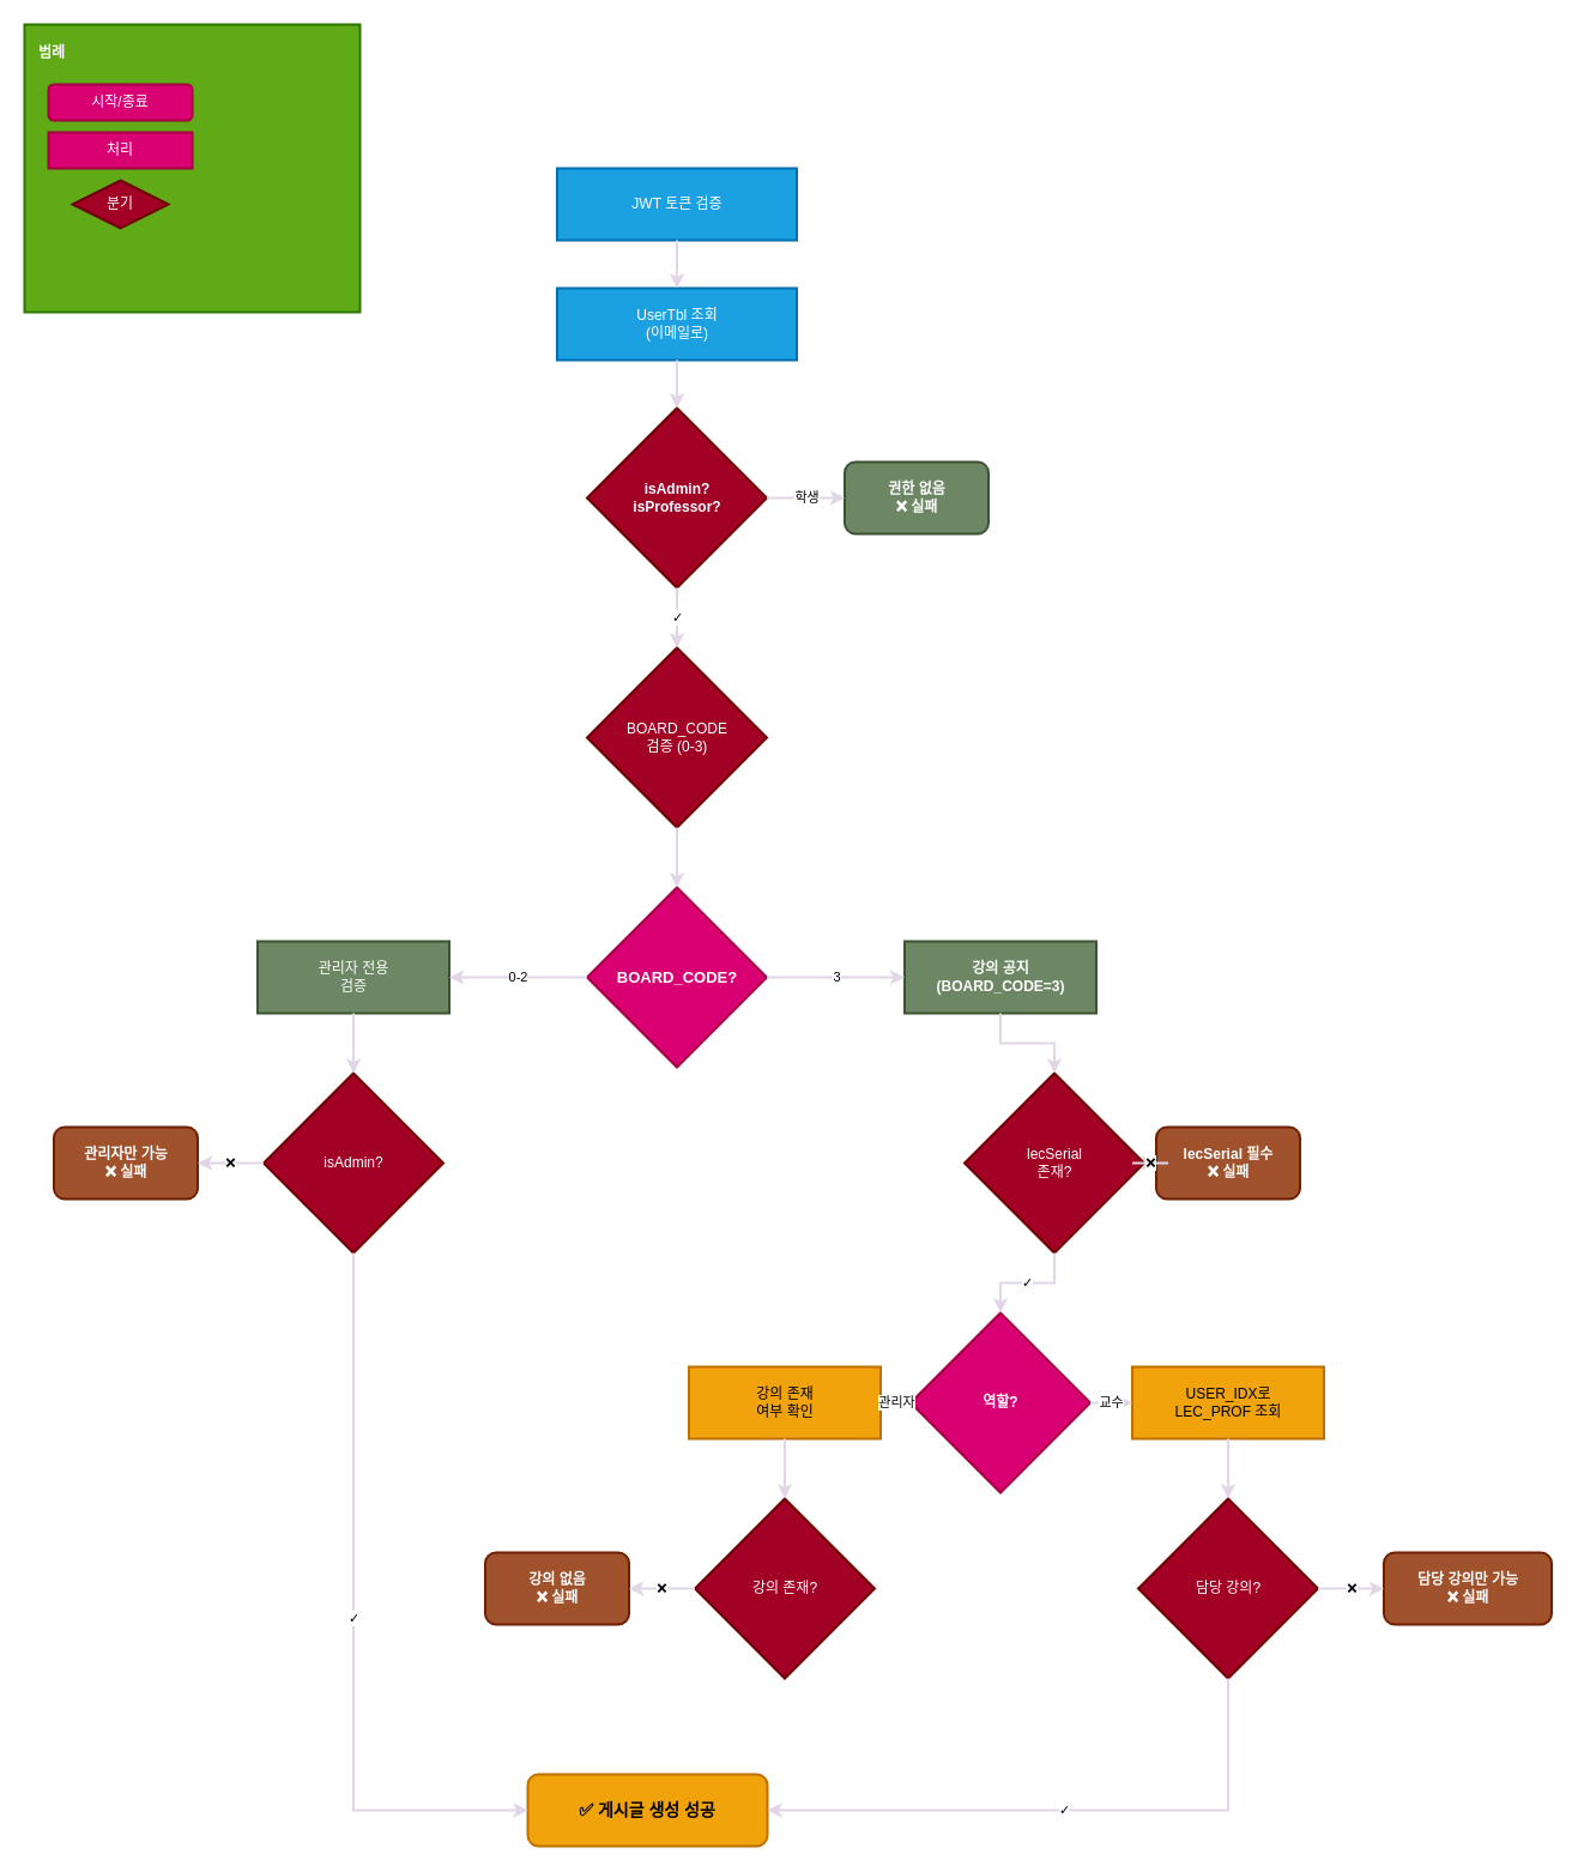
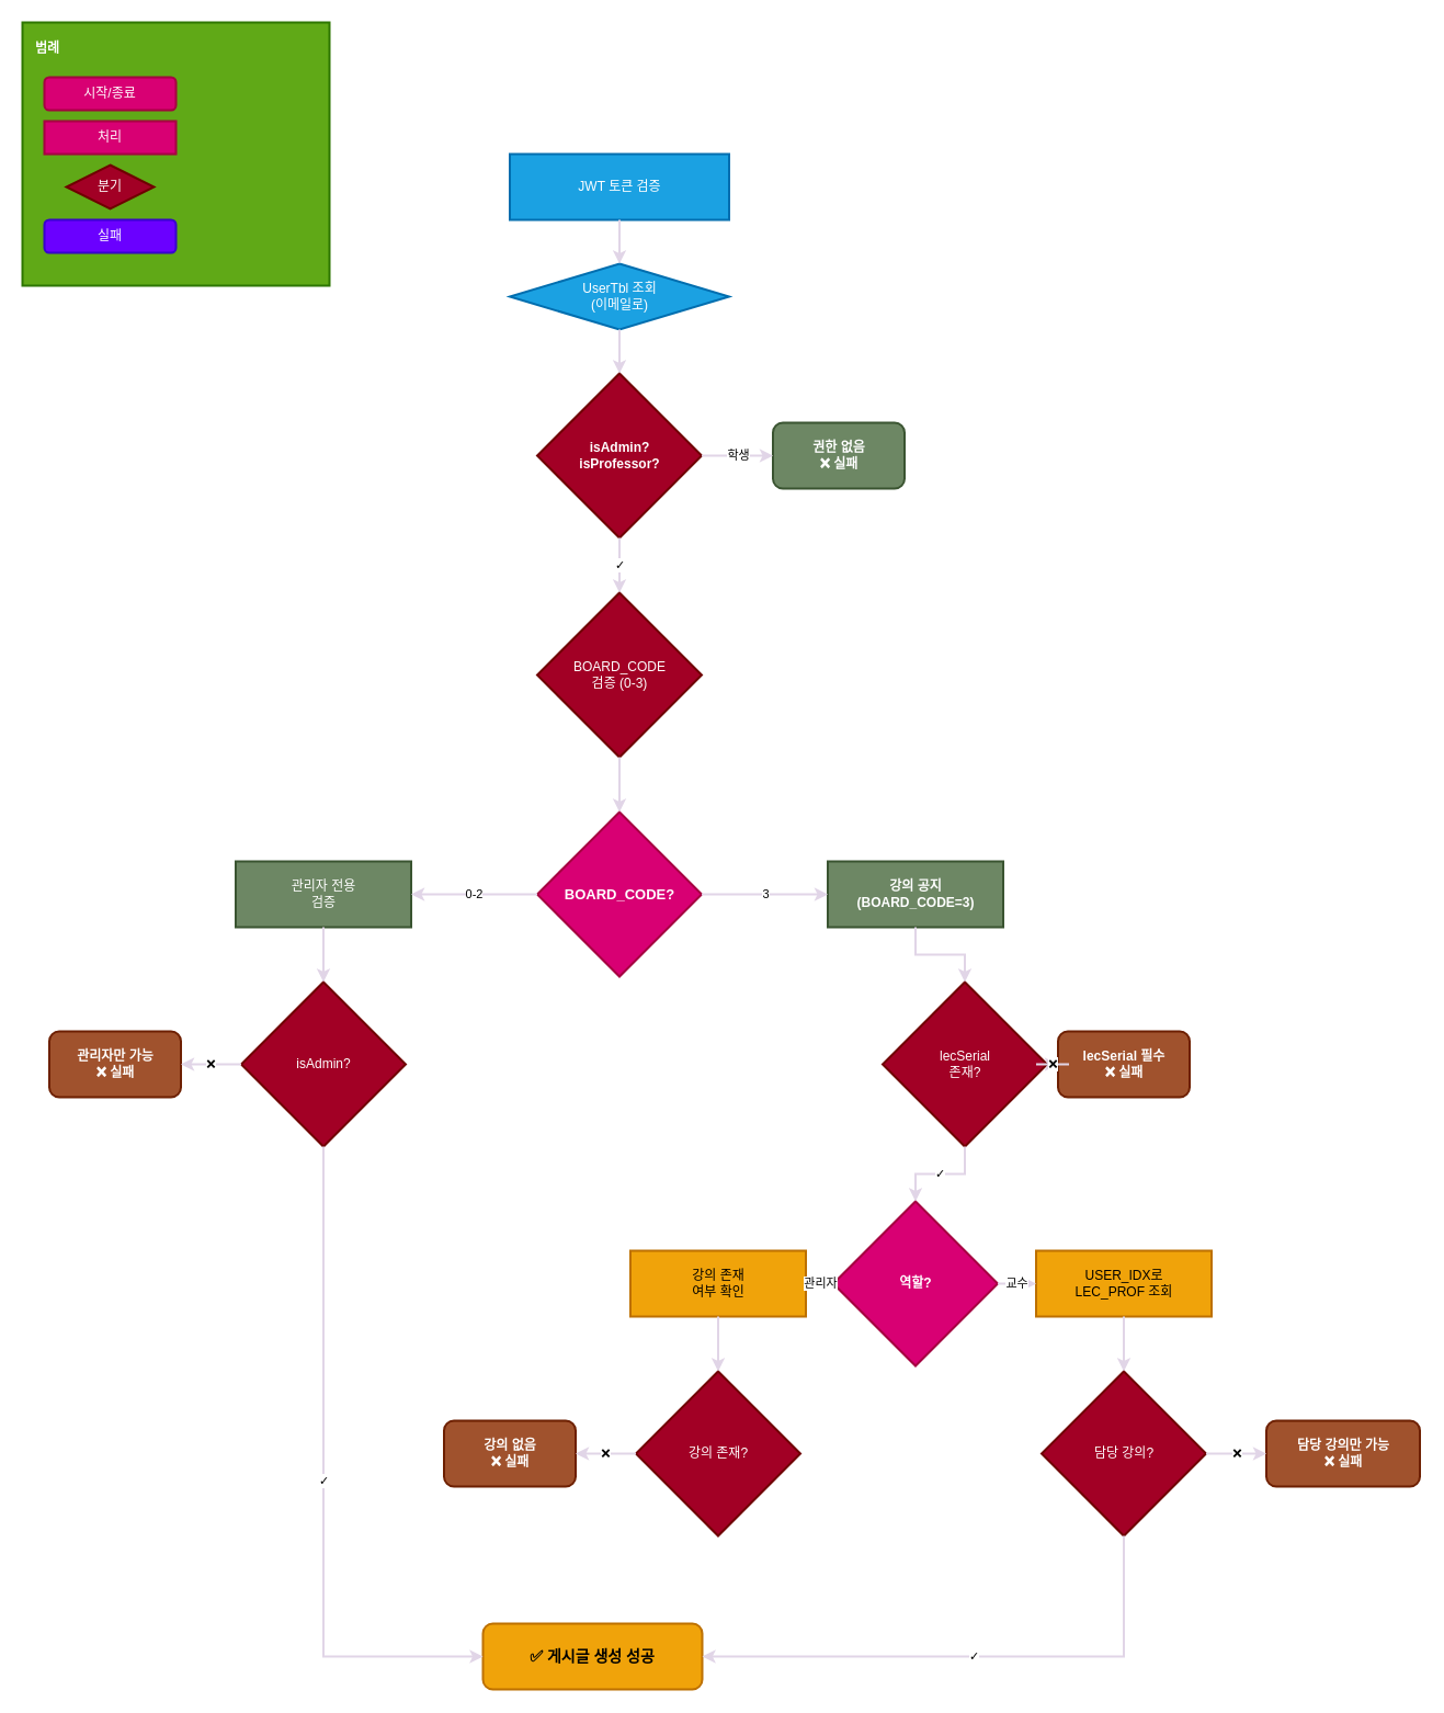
  <mxCell id="0" />
  <mxCell id="1" parent="0" />
  <mxCell id="2" value="JWT 토큰 검증" style="rounded=0;whiteSpace=wrap;html=1;fillColor=#1ba1e2;strokeColor=#006EAF;strokeWidth=2;fontColor=#ffffff;" parent="1" vertex="1"><mxGeometry x="464.5" y="140" width="200" height="60" as="geometry" /></mxCell>
- <mxCell id="3" value="UserTbl 조회&#10;(이메일로)" style="rounded=0;whiteSpace=wrap;html=1;fillColor=#1ba1e2;strokeColor=#006EAF;strokeWidth=2;fontColor=#ffffff;" parent="1" vertex="1"><mxGeometry x="464.5" y="240" width="200" height="60" as="geometry" /></mxCell>
+ <mxCell id="3" value="UserTbl 조회&#10;(이메일로)" style="rhombus;whiteSpace=wrap;html=1;fillColor=#1ba1e2;strokeColor=#006EAF;strokeWidth=2;fontColor=#ffffff;" parent="1" vertex="1"><mxGeometry x="464.5" y="240" width="200" height="60" as="geometry" /></mxCell>
  <mxCell id="4" style="edgeStyle=orthogonalEdgeStyle;rounded=0;orthogonalLoop=1;jettySize=auto;html=1;strokeWidth=2;strokeColor=light-dark(#E1D5E7,#3333FF);" parent="1" source="2" target="3" edge="1"><mxGeometry relative="1" as="geometry" /></mxCell>
  <mxCell id="5" value="isAdmin?&#10;isProfessor?" style="rhombus;whiteSpace=wrap;html=1;fillColor=#a20025;strokeColor=#6F0000;fontStyle=1;strokeWidth=2;fontColor=#ffffff;" parent="1" vertex="1"><mxGeometry x="489.5" y="340" width="150" height="150" as="geometry" /></mxCell>
  <mxCell id="6" style="edgeStyle=orthogonalEdgeStyle;rounded=0;orthogonalLoop=1;jettySize=auto;html=1;strokeWidth=2;strokeColor=light-dark(#E1D5E7,#3333FF);" parent="1" source="3" target="5" edge="1"><mxGeometry relative="1" as="geometry" /></mxCell>
  <mxCell id="7" value="권한 없음&#10;❌ 실패" style="rounded=1;whiteSpace=wrap;html=1;fillColor=#6d8764;strokeColor=#3A5431;fontStyle=1;strokeWidth=2;fontColor=#ffffff;" parent="1" vertex="1"><mxGeometry x="704.5" y="385" width="120" height="60" as="geometry" /></mxCell>
  <mxCell id="8" value="학생" style="edgeStyle=orthogonalEdgeStyle;rounded=0;orthogonalLoop=1;jettySize=auto;html=1;exitX=1;exitY=0.5;exitDx=0;exitDy=0;strokeWidth=2;strokeColor=light-dark(#E1D5E7,#3333FF);" parent="1" source="5" target="7" edge="1"><mxGeometry relative="1" as="geometry" /></mxCell>
  <mxCell id="9" value="BOARD_CODE&#10;검증 (0-3)" style="rhombus;whiteSpace=wrap;html=1;fillColor=#a20025;strokeColor=#6F0000;strokeWidth=2;fontColor=#ffffff;" parent="1" vertex="1"><mxGeometry x="489.5" y="540" width="150" height="150" as="geometry" /></mxCell>
  <mxCell id="10" value="✓" style="edgeStyle=orthogonalEdgeStyle;rounded=0;orthogonalLoop=1;jettySize=auto;html=1;strokeWidth=2;strokeColor=light-dark(#E1D5E7,#3333FF);" parent="1" source="5" target="9" edge="1"><mxGeometry relative="1" as="geometry" /></mxCell>
  <mxCell id="11" value="BOARD_CODE?" style="rhombus;whiteSpace=wrap;html=1;fillColor=#d80073;strokeColor=#A50040;fontStyle=1;fontSize=13;strokeWidth=2;fontColor=#ffffff;" parent="1" vertex="1"><mxGeometry x="489.5" y="740" width="150" height="150" as="geometry" /></mxCell>
  <mxCell id="12" style="edgeStyle=orthogonalEdgeStyle;rounded=0;orthogonalLoop=1;jettySize=auto;html=1;strokeWidth=2;strokeColor=light-dark(#E1D5E7,#3333FF);" parent="1" source="9" target="11" edge="1"><mxGeometry relative="1" as="geometry" /></mxCell>
  <mxCell id="13" value="관리자 전용&#10;검증" style="rounded=0;whiteSpace=wrap;html=1;fillColor=#6d8764;strokeColor=#3A5431;strokeWidth=2;fontColor=#ffffff;" parent="1" vertex="1"><mxGeometry x="214.5" y="785" width="160" height="60" as="geometry" /></mxCell>
  <mxCell id="14" value="0-2" style="edgeStyle=orthogonalEdgeStyle;rounded=0;orthogonalLoop=1;jettySize=auto;html=1;exitX=0;exitY=0.5;exitDx=0;exitDy=0;strokeWidth=2;strokeColor=light-dark(#E1D5E7,#3333FF);" parent="1" source="11" target="13" edge="1"><mxGeometry relative="1" as="geometry" /></mxCell>
  <mxCell id="15" value="isAdmin?" style="rhombus;whiteSpace=wrap;html=1;fillColor=#a20025;strokeColor=#6F0000;strokeWidth=2;fontColor=#ffffff;" parent="1" vertex="1"><mxGeometry x="219.5" y="895" width="150" height="150" as="geometry" /></mxCell>
  <mxCell id="16" style="edgeStyle=orthogonalEdgeStyle;rounded=0;orthogonalLoop=1;jettySize=auto;html=1;strokeWidth=2;strokeColor=light-dark(#E1D5E7,#3333FF);" parent="1" source="13" target="15" edge="1"><mxGeometry relative="1" as="geometry" /></mxCell>
  <mxCell id="17" value="관리자만 가능&#10;❌ 실패" style="rounded=1;whiteSpace=wrap;html=1;fillColor=#a0522d;strokeColor=#6D1F00;fontStyle=1;strokeWidth=2;fontColor=#ffffff;" parent="1" vertex="1"><mxGeometry x="44.5" y="940" width="120" height="60" as="geometry" /></mxCell>
  <mxCell id="18" value="❌" style="edgeStyle=orthogonalEdgeStyle;rounded=0;orthogonalLoop=1;jettySize=auto;html=1;exitX=0;exitY=0.5;exitDx=0;exitDy=0;strokeWidth=2;strokeColor=light-dark(#E1D5E7,#3333FF);" parent="1" source="15" target="17" edge="1"><mxGeometry relative="1" as="geometry" /></mxCell>
  <mxCell id="19" value="강의 공지&#10;(BOARD_CODE=3)" style="rounded=0;whiteSpace=wrap;html=1;fillColor=#6d8764;strokeColor=#3A5431;fontStyle=1;strokeWidth=2;fontColor=#ffffff;" parent="1" vertex="1"><mxGeometry x="754.5" y="785" width="160" height="60" as="geometry" /></mxCell>
  <mxCell id="20" value="3" style="edgeStyle=orthogonalEdgeStyle;rounded=0;orthogonalLoop=1;jettySize=auto;html=1;exitX=1;exitY=0.5;exitDx=0;exitDy=0;strokeWidth=2;strokeColor=light-dark(#E1D5E7,#3333FF);" parent="1" source="11" target="19" edge="1"><mxGeometry relative="1" as="geometry" /></mxCell>
  <mxCell id="21" value="lecSerial&#10;존재?" style="rhombus;whiteSpace=wrap;html=1;fillColor=#a20025;strokeColor=#6F0000;strokeWidth=2;fontColor=#ffffff;" parent="1" vertex="1"><mxGeometry x="804.5" y="895" width="150" height="150" as="geometry" /></mxCell>
  <mxCell id="22" style="edgeStyle=orthogonalEdgeStyle;rounded=0;orthogonalLoop=1;jettySize=auto;html=1;strokeWidth=2;strokeColor=light-dark(#E1D5E7,#3333FF);" parent="1" source="19" target="21" edge="1"><mxGeometry relative="1" as="geometry" /></mxCell>
  <mxCell id="23" value="lecSerial 필수&#10;❌ 실패" style="rounded=1;whiteSpace=wrap;html=1;fillColor=#a0522d;strokeColor=#6D1F00;fontStyle=1;strokeWidth=2;fontColor=#ffffff;" parent="1" vertex="1"><mxGeometry x="964.5" y="940" width="120" height="60" as="geometry" /></mxCell>
  <mxCell id="24" value="❌" style="edgeStyle=orthogonalEdgeStyle;rounded=0;orthogonalLoop=1;jettySize=auto;html=1;exitX=1;exitY=0.5;exitDx=0;exitDy=0;strokeWidth=2;strokeColor=light-dark(#E1D5E7,#3333FF);" parent="1" source="21" target="23" edge="1"><mxGeometry relative="1" as="geometry" /></mxCell>
  <mxCell id="25" value="역할?" style="rhombus;whiteSpace=wrap;html=1;fillColor=#d80073;strokeColor=#A50040;fontStyle=1;strokeWidth=2;fontColor=#ffffff;" parent="1" vertex="1"><mxGeometry x="759.5" y="1095" width="150" height="150" as="geometry" /></mxCell>
  <mxCell id="26" value="✓" style="edgeStyle=orthogonalEdgeStyle;rounded=0;orthogonalLoop=1;jettySize=auto;html=1;strokeWidth=2;strokeColor=light-dark(#E1D5E7,#3333FF);" parent="1" source="21" target="25" edge="1"><mxGeometry relative="1" as="geometry" /></mxCell>
  <mxCell id="27" value="USER_IDX로&#10;LEC_PROF 조회" style="rounded=0;whiteSpace=wrap;html=1;fillColor=#f0a30a;strokeColor=#BD7000;strokeWidth=2;fontColor=#000000;" parent="1" vertex="1"><mxGeometry x="944.5" y="1140" width="160" height="60" as="geometry" /></mxCell>
  <mxCell id="28" value="교수" style="edgeStyle=orthogonalEdgeStyle;rounded=0;orthogonalLoop=1;jettySize=auto;html=1;exitX=1;exitY=0.5;exitDx=0;exitDy=0;strokeWidth=2;strokeColor=light-dark(#E1D5E7,#3333FF);" parent="1" source="25" target="27" edge="1"><mxGeometry relative="1" as="geometry" /></mxCell>
  <mxCell id="29" value="담당 강의?" style="rhombus;whiteSpace=wrap;html=1;fillColor=#a20025;strokeColor=#6F0000;strokeWidth=2;fontColor=#ffffff;" parent="1" vertex="1"><mxGeometry x="949.5" y="1250" width="150" height="150" as="geometry" /></mxCell>
  <mxCell id="30" style="edgeStyle=orthogonalEdgeStyle;rounded=0;orthogonalLoop=1;jettySize=auto;html=1;strokeWidth=2;strokeColor=light-dark(#E1D5E7,#3333FF);" parent="1" source="27" target="29" edge="1"><mxGeometry relative="1" as="geometry" /></mxCell>
  <mxCell id="31" value="담당 강의만 가능&#10;❌ 실패" style="rounded=1;whiteSpace=wrap;html=1;fillColor=#a0522d;strokeColor=#6D1F00;fontStyle=1;strokeWidth=2;fontColor=#ffffff;" parent="1" vertex="1"><mxGeometry x="1154.5" y="1295" width="140" height="60" as="geometry" /></mxCell>
  <mxCell id="32" value="❌" style="edgeStyle=orthogonalEdgeStyle;rounded=0;orthogonalLoop=1;jettySize=auto;html=1;exitX=1;exitY=0.5;exitDx=0;exitDy=0;strokeWidth=2;strokeColor=light-dark(#E1D5E7,#3333FF);" parent="1" source="29" target="31" edge="1"><mxGeometry relative="1" as="geometry" /></mxCell>
  <mxCell id="33" value="강의 존재&#10;여부 확인" style="rounded=0;whiteSpace=wrap;html=1;fillColor=#f0a30a;strokeColor=#BD7000;strokeWidth=2;fontColor=#000000;" parent="1" vertex="1"><mxGeometry x="574.5" y="1140" width="160" height="60" as="geometry" /></mxCell>
  <mxCell id="34" value="관리자" style="edgeStyle=orthogonalEdgeStyle;rounded=0;orthogonalLoop=1;jettySize=auto;html=1;exitX=0;exitY=0.5;exitDx=0;exitDy=0;strokeWidth=2;strokeColor=light-dark(#E1D5E7,#3333FF);" parent="1" source="25" target="33" edge="1"><mxGeometry relative="1" as="geometry" /></mxCell>
  <mxCell id="35" value="강의 존재?" style="rhombus;whiteSpace=wrap;html=1;fillColor=#a20025;strokeColor=#6F0000;strokeWidth=2;fontColor=#ffffff;" parent="1" vertex="1"><mxGeometry x="579.5" y="1250" width="150" height="150" as="geometry" /></mxCell>
  <mxCell id="36" style="edgeStyle=orthogonalEdgeStyle;rounded=0;orthogonalLoop=1;jettySize=auto;html=1;strokeWidth=2;strokeColor=light-dark(#E1D5E7,#3333FF);" parent="1" source="33" target="35" edge="1"><mxGeometry relative="1" as="geometry" /></mxCell>
  <mxCell id="37" value="강의 없음&#10;❌ 실패" style="rounded=1;whiteSpace=wrap;html=1;fillColor=#a0522d;strokeColor=#6D1F00;fontStyle=1;strokeWidth=2;fontColor=#ffffff;" parent="1" vertex="1"><mxGeometry x="404.5" y="1295" width="120" height="60" as="geometry" /></mxCell>
  <mxCell id="38" value="❌" style="edgeStyle=orthogonalEdgeStyle;rounded=0;orthogonalLoop=1;jettySize=auto;html=1;exitX=0;exitY=0.5;exitDx=0;exitDy=0;strokeWidth=2;strokeColor=light-dark(#E1D5E7,#3333FF);" parent="1" source="35" target="37" edge="1"><mxGeometry relative="1" as="geometry" /></mxCell>
  <mxCell id="39" value="✅ 게시글 생성 성공" style="rounded=1;whiteSpace=wrap;html=1;fillColor=#f0a30a;strokeColor=#BD7000;fontStyle=1;fontSize=14;strokeWidth=2;fontColor=#000000;" parent="1" vertex="1"><mxGeometry x="440" y="1480" width="200" height="60" as="geometry" /></mxCell>
  <mxCell id="40" value="✓" style="edgeStyle=orthogonalEdgeStyle;rounded=0;orthogonalLoop=1;jettySize=auto;html=1;exitX=0.5;exitY=1;exitDx=0;exitDy=0;entryX=0;entryY=0.5;entryDx=0;entryDy=0;strokeWidth=2;strokeColor=light-dark(#E1D5E7,#3333FF);" parent="1" source="15" target="39" edge="1"><mxGeometry relative="1" as="geometry"><Array as="points"><mxPoint x="294.5" y="1510" /></Array></mxGeometry></mxCell>
  <mxCell id="41" value="✓" style="edgeStyle=orthogonalEdgeStyle;rounded=0;orthogonalLoop=1;jettySize=auto;html=1;exitX=0.5;exitY=1;exitDx=0;exitDy=0;entryX=1;entryY=0.5;entryDx=0;entryDy=0;strokeWidth=2;strokeColor=light-dark(#E1D5E7,#3333FF);" parent="1" source="29" target="39" edge="1"><mxGeometry relative="1" as="geometry"><Array as="points"><mxPoint x="1024.5" y="1510" /></Array></mxGeometry></mxCell>
  <mxCell id="42" value="범례" style="rounded=0;whiteSpace=wrap;html=1;fillColor=#60a917;strokeColor=#2D7600;fontStyle=1;align=left;verticalAlign=top;spacingLeft=10;spacingTop=10;strokeWidth=2;fontColor=#ffffff;" parent="1" vertex="1"><mxGeometry x="20" y="20" width="280" height="240" as="geometry" /></mxCell>
  <mxCell id="43" value="시작/종료" style="rounded=1;whiteSpace=wrap;html=1;fillColor=#d80073;strokeColor=#A50040;strokeWidth=2;fontColor=#ffffff;" parent="1" vertex="1"><mxGeometry x="40" y="70" width="120" height="30" as="geometry" /></mxCell>
  <mxCell id="44" value="처리" style="rounded=0;whiteSpace=wrap;html=1;fillColor=#d80073;strokeColor=#A50040;strokeWidth=2;fontColor=#ffffff;" parent="1" vertex="1"><mxGeometry x="40" y="110" width="120" height="30" as="geometry" /></mxCell>
  <mxCell id="45" value="분기" style="rhombus;whiteSpace=wrap;html=1;fillColor=#a20025;strokeColor=#6F0000;strokeWidth=2;fontColor=#ffffff;" parent="1" vertex="1"><mxGeometry x="60" y="150" width="80" height="40" as="geometry" /></mxCell>
+ <mxCell id="46" value="실패" style="rounded=1;whiteSpace=wrap;html=1;fillColor=#6a00ff;strokeColor=#3700CC;strokeWidth=2;fontColor=#ffffff;" parent="1" vertex="1"><mxGeometry x="40" y="200" width="120" height="30" as="geometry" /></mxCell>
